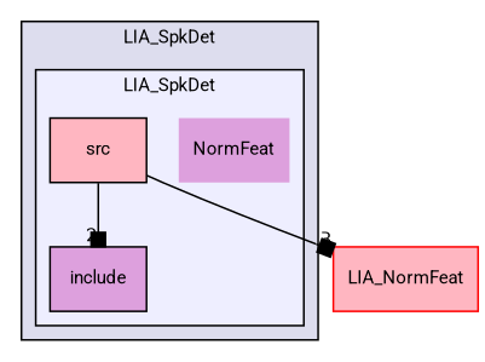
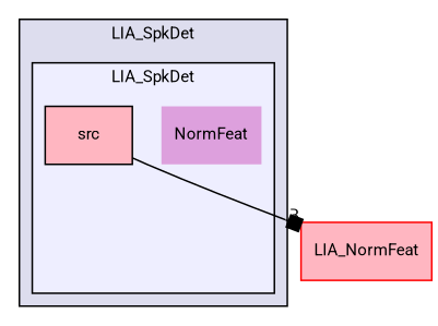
  digraph {
    compound=true
    fontname=Roboto
    node [fillcolor=plum fontname=Roboto fontsize=10 shape=box style=filled color=black]
    edge [arrowhead=box fontname=Roboto labeldistance=1.5 labelfontname=Helvetica labelfontsize=10]
    n1 [label=NormFeat shape=plaintext color=""]
-   n2 [label=include]
    n3 [fillcolor=lightpink label=src]
    n4 [color=red fillcolor=lightpink label=LIA_NormFeat]
    subgraph cluster_1 {
      bgcolor="#ddddee"
      fontsize=10
      label=LIA_SpkDet
      pencolor=black
      subgraph cluster_2 {
        bgcolor="#eeeeff"
        fontsize=10
        label=LIA_SpkDet
        pencolor=black
        n1
-       n2
        n3
      }
    }
-   n3 -> n2 [headlabel=2]
    n3 -> n4 [headlabel=3]
  }
